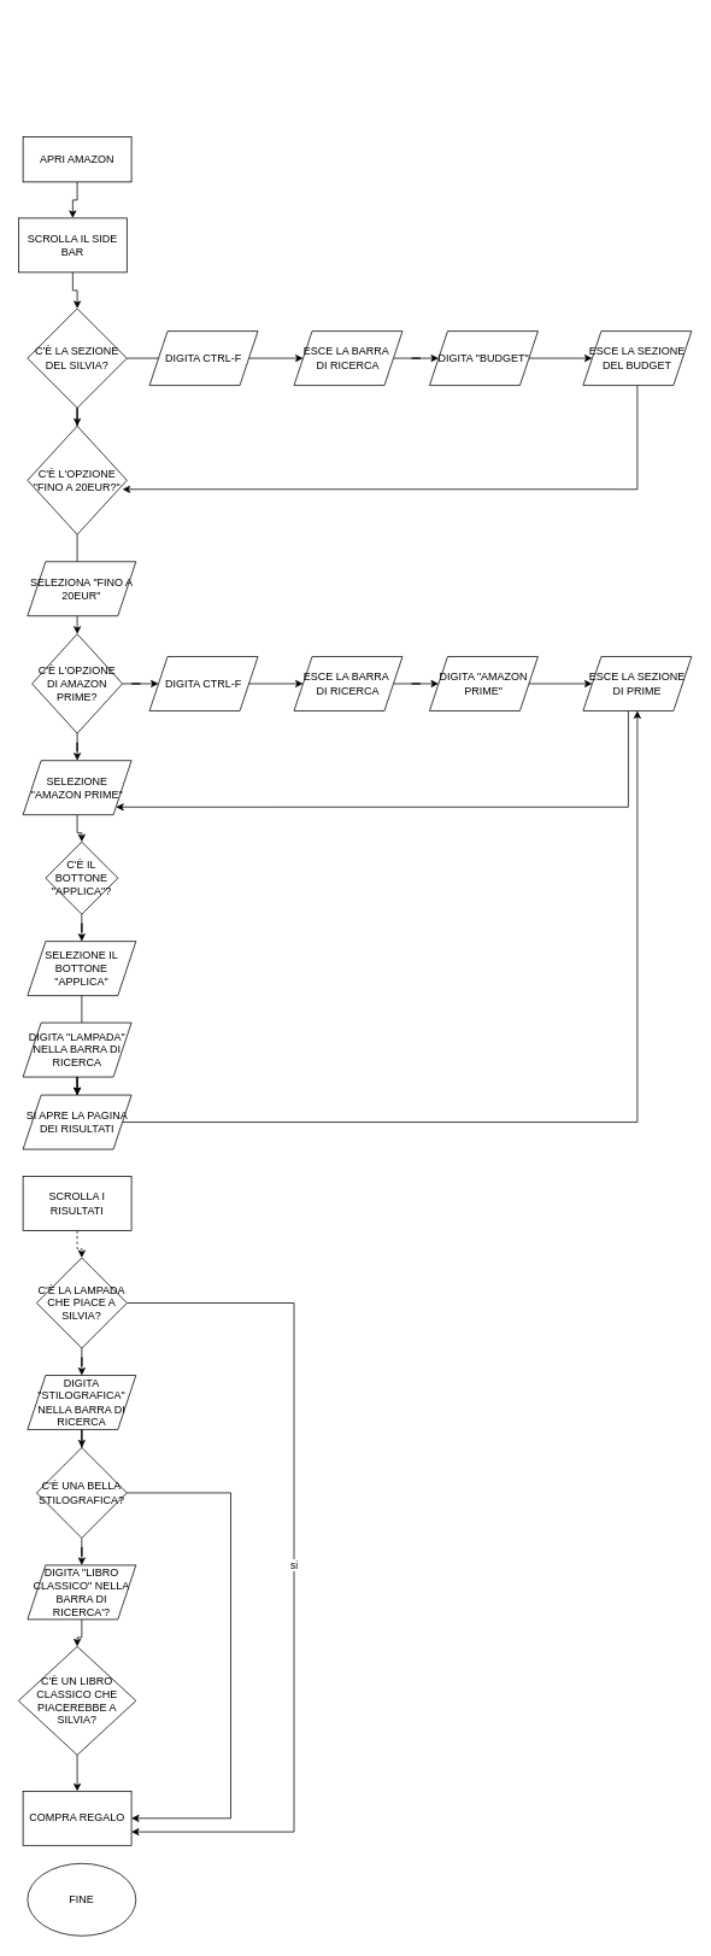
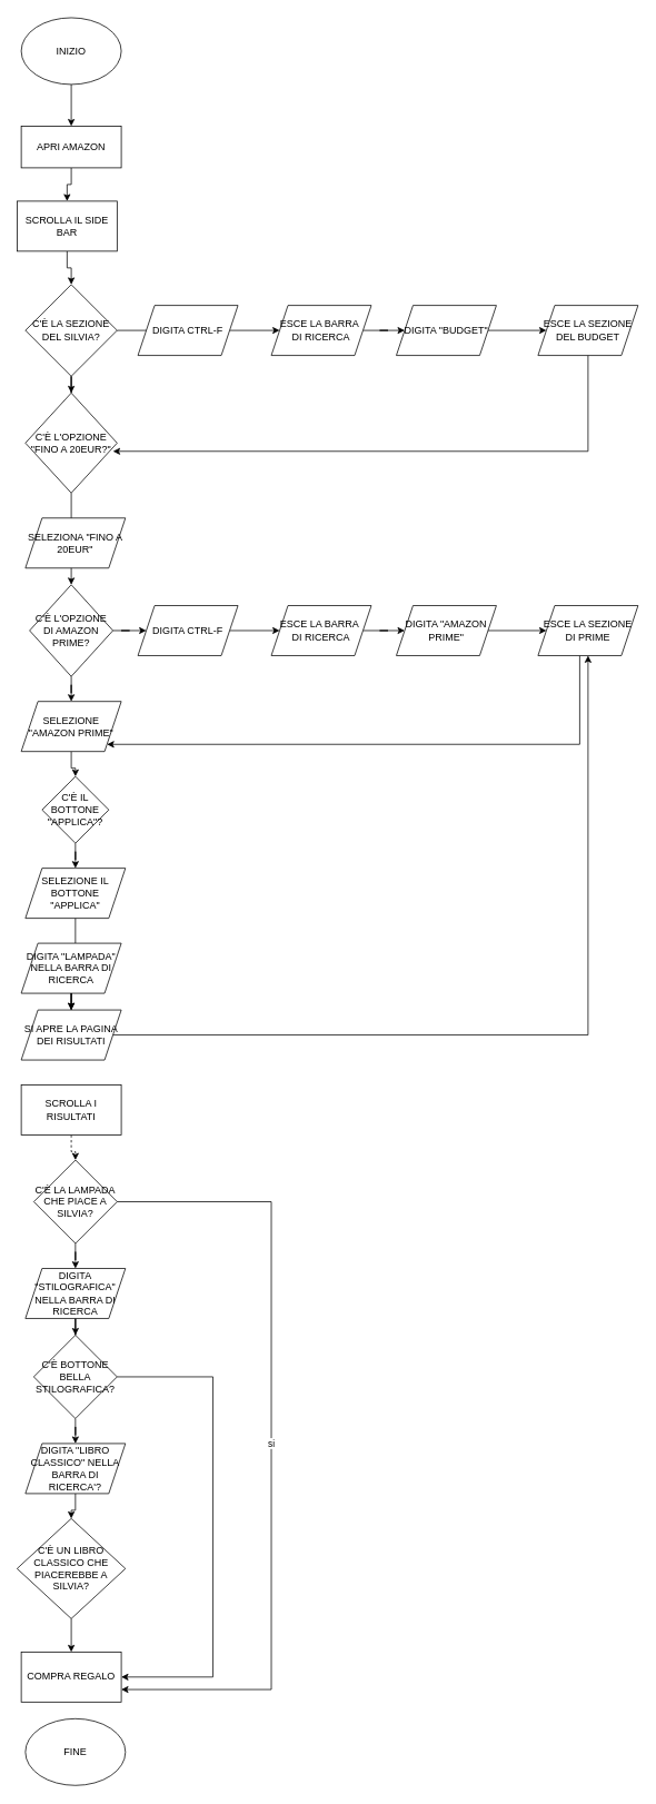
  <mxCell id="0" />
  <mxCell id="1" parent="0" />
+ <mxCell id="2" value="" style="edgeStyle=orthogonalEdgeStyle;rounded=0;orthogonalLoop=1;jettySize=auto;html=1;" edge="1" parent="1" source="3" target="5"><mxGeometry relative="1" as="geometry" /></mxCell>
+ <mxCell id="3" value="INIZIO" style="ellipse;whiteSpace=wrap;html=1;" vertex="1" parent="1"><mxGeometry x="25" y="20" width="120" height="80" as="geometry" /></mxCell>
  <mxCell id="4" value="" style="edgeStyle=orthogonalEdgeStyle;rounded=0;orthogonalLoop=1;jettySize=auto;html=1;" edge="1" parent="1" source="5" target="7"><mxGeometry relative="1" as="geometry" /></mxCell>
  <mxCell id="5" value="APRI AMAZON" style="rounded=0;whiteSpace=wrap;html=1;" vertex="1" parent="1"><mxGeometry x="25" y="150" width="120" height="50" as="geometry" /></mxCell>
  <mxCell id="6" value="" style="edgeStyle=orthogonalEdgeStyle;rounded=0;orthogonalLoop=1;jettySize=auto;html=1;" edge="1" parent="1" source="7" target="10"><mxGeometry relative="1" as="geometry" /></mxCell>
  <mxCell id="7" value="SCROLLA IL SIDE BAR" style="rounded=0;whiteSpace=wrap;html=1;" vertex="1" parent="1"><mxGeometry x="20" y="240" width="120" height="60" as="geometry" /></mxCell>
  <mxCell id="8" value="" style="edgeStyle=orthogonalEdgeStyle;rounded=0;orthogonalLoop=1;jettySize=auto;html=1;" edge="1" parent="1" source="10" target="12"><mxGeometry relative="1" as="geometry" /></mxCell>
  <mxCell id="9" value="" style="edgeStyle=orthogonalEdgeStyle;rounded=0;orthogonalLoop=1;jettySize=auto;html=1;" edge="1" parent="1" source="10"><mxGeometry relative="1" as="geometry"><mxPoint x="215" y="395" as="targetPoint" /></mxGeometry></mxCell>
  <mxCell id="10" value="C'È LA SEZIONE DEL SILVIA?" style="rhombus;whiteSpace=wrap;html=1;" vertex="1" parent="1"><mxGeometry x="30" y="340" width="110" height="110" as="geometry" /></mxCell>
  <mxCell id="11" value="SI" style="edgeStyle=orthogonalEdgeStyle;rounded=0;orthogonalLoop=1;jettySize=auto;html=1;" edge="1" parent="1" source="12" target="16"><mxGeometry relative="1" as="geometry" /></mxCell>
  <mxCell id="12" value="C'È L'OPZIONE &quot;FINO A 20EUR?&quot;" style="rhombus;whiteSpace=wrap;html=1;" vertex="1" parent="1"><mxGeometry x="30" y="470" width="110" height="120" as="geometry" /></mxCell>
  <mxCell id="13" value="SELEZIONA &quot;FINO A 20EUR&quot;" style="shape=parallelogram;perimeter=parallelogramPerimeter;whiteSpace=wrap;html=1;fixedSize=1;" vertex="1" parent="1"><mxGeometry x="30" y="620" width="120" height="60" as="geometry" /></mxCell>
  <mxCell id="14" value="" style="edgeStyle=orthogonalEdgeStyle;rounded=0;orthogonalLoop=1;jettySize=auto;html=1;" edge="1" parent="1" source="16" target="18"><mxGeometry relative="1" as="geometry" /></mxCell>
  <mxCell id="15" value="" style="edgeStyle=orthogonalEdgeStyle;rounded=0;orthogonalLoop=1;jettySize=auto;html=1;" edge="1" parent="1" source="16" target="52"><mxGeometry relative="1" as="geometry" /></mxCell>
  <mxCell id="16" value="C'È L'OPZIONE DI AMAZON PRIME?" style="rhombus;whiteSpace=wrap;html=1;" vertex="1" parent="1"><mxGeometry x="35" y="700" width="100" height="110" as="geometry" /></mxCell>
  <mxCell id="17" value="" style="edgeStyle=orthogonalEdgeStyle;rounded=0;orthogonalLoop=1;jettySize=auto;html=1;" edge="1" parent="1" source="18" target="20"><mxGeometry relative="1" as="geometry" /></mxCell>
  <mxCell id="18" value="SELEZIONE &quot;AMAZON PRIME&quot;" style="shape=parallelogram;perimeter=parallelogramPerimeter;whiteSpace=wrap;html=1;fixedSize=1;" vertex="1" parent="1"><mxGeometry x="25" y="840" width="120" height="60" as="geometry" /></mxCell>
  <mxCell id="19" value="" style="edgeStyle=orthogonalEdgeStyle;rounded=0;orthogonalLoop=1;jettySize=auto;html=1;" edge="1" parent="1" source="20" target="22"><mxGeometry relative="1" as="geometry" /></mxCell>
  <mxCell id="20" value="C'È IL BOTTONE &quot;APPLICA&quot;?" style="rhombus;whiteSpace=wrap;html=1;" vertex="1" parent="1"><mxGeometry x="50" y="930" width="80" height="80" as="geometry" /></mxCell>
  <mxCell id="21" value="" style="edgeStyle=orthogonalEdgeStyle;rounded=0;orthogonalLoop=1;jettySize=auto;html=1;" edge="1" parent="1" source="22" target="31"><mxGeometry relative="1" as="geometry" /></mxCell>
  <mxCell id="22" value="SELEZIONE IL BOTTONE &quot;APPLICA&quot;" style="shape=parallelogram;perimeter=parallelogramPerimeter;whiteSpace=wrap;html=1;fixedSize=1;" vertex="1" parent="1"><mxGeometry x="30" y="1040" width="120" height="60" as="geometry" /></mxCell>
  <mxCell id="23" value="" style="edgeStyle=orthogonalEdgeStyle;rounded=0;orthogonalLoop=1;jettySize=auto;html=1;" edge="1" parent="1" source="24" target="31"><mxGeometry relative="1" as="geometry" /></mxCell>
  <mxCell id="24" value="DIGITA &quot;LAMPADA&quot; NELLA BARRA DI RICERCA" style="shape=parallelogram;perimeter=parallelogramPerimeter;whiteSpace=wrap;html=1;fixedSize=1;" vertex="1" parent="1"><mxGeometry x="25" y="1130" width="120" height="60" as="geometry" /></mxCell>
  <mxCell id="25" value="" style="edgeStyle=orthogonalEdgeStyle;rounded=0;orthogonalLoop=1;jettySize=auto;html=1;" edge="1" parent="1" source="27" target="40"><mxGeometry relative="1" as="geometry" /></mxCell>
  <mxCell id="26" value="si" style="edgeStyle=orthogonalEdgeStyle;rounded=0;orthogonalLoop=1;jettySize=auto;html=1;entryX=1;entryY=0.75;entryDx=0;entryDy=0;" edge="1" parent="1" source="27" target="32"><mxGeometry relative="1" as="geometry"><Array as="points"><mxPoint x="325" y="1440" /><mxPoint x="325" y="2025" /></Array></mxGeometry></mxCell>
  <mxCell id="27" value="C'È LA LAMPADA CHE PIACE A SILVIA?" style="rhombus;whiteSpace=wrap;html=1;" vertex="1" parent="1"><mxGeometry x="40" y="1390" width="100" height="100" as="geometry" /></mxCell>
  <mxCell id="28" value="" style="edgeStyle=orthogonalEdgeStyle;rounded=0;orthogonalLoop=1;jettySize=auto;html=1;dashed=1;" edge="1" parent="1" source="29" target="27"><mxGeometry relative="1" as="geometry" /></mxCell>
  <mxCell id="29" value="SCROLLA I RISULTATI" style="rounded=0;whiteSpace=wrap;html=1;" vertex="1" parent="1"><mxGeometry x="25" y="1300" width="120" height="60" as="geometry" /></mxCell>
  <mxCell id="30" value="" style="edgeStyle=orthogonalEdgeStyle;rounded=0;orthogonalLoop=1;jettySize=auto;html=1;" edge="1" parent="1" source="31" target="58"><mxGeometry relative="1" as="geometry" /></mxCell>
  <mxCell id="31" value="SI APRE LA PAGINA DEI RISULTATI" style="shape=parallelogram;perimeter=parallelogramPerimeter;whiteSpace=wrap;html=1;fixedSize=1;" vertex="1" parent="1"><mxGeometry x="25" y="1210" width="120" height="60" as="geometry" /></mxCell>
  <mxCell id="32" value="COMPRA REGALO" style="rounded=0;whiteSpace=wrap;html=1;" vertex="1" parent="1"><mxGeometry x="25" y="1980" width="120" height="60" as="geometry" /></mxCell>
  <mxCell id="33" value="FINE" style="ellipse;whiteSpace=wrap;html=1;" vertex="1" parent="1"><mxGeometry x="30" y="2060" width="120" height="80" as="geometry" /></mxCell>
  <mxCell id="34" value="" style="edgeStyle=orthogonalEdgeStyle;rounded=0;orthogonalLoop=1;jettySize=auto;html=1;" edge="1" parent="1" source="36" target="42"><mxGeometry relative="1" as="geometry" /></mxCell>
  <mxCell id="35" style="edgeStyle=orthogonalEdgeStyle;rounded=0;orthogonalLoop=1;jettySize=auto;html=1;entryX=1;entryY=0.5;entryDx=0;entryDy=0;" edge="1" parent="1" source="36" target="32"><mxGeometry relative="1" as="geometry"><Array as="points"><mxPoint x="255" y="1650" /><mxPoint x="255" y="2010" /></Array></mxGeometry></mxCell>
- <mxCell id="36" value="C'È UNA BELLA STILOGRAFICA?" style="rhombus;whiteSpace=wrap;html=1;" vertex="1" parent="1"><mxGeometry x="40" y="1600" width="100" height="100" as="geometry" /></mxCell>
+ <mxCell id="36" value="C'È BOTTONE BELLA STILOGRAFICA?" style="rhombus;whiteSpace=wrap;html=1;" vertex="1" parent="1"><mxGeometry x="40" y="1600" width="100" height="100" as="geometry" /></mxCell>
  <mxCell id="37" value="" style="edgeStyle=orthogonalEdgeStyle;rounded=0;orthogonalLoop=1;jettySize=auto;html=1;" edge="1" parent="1" source="38" target="32"><mxGeometry relative="1" as="geometry" /></mxCell>
  <mxCell id="38" value="C'È UN LIBRO CLASSICO CHE PIACEREBBE A SILVIA?" style="rhombus;whiteSpace=wrap;html=1;" vertex="1" parent="1"><mxGeometry x="20" y="1820" width="130" height="120" as="geometry" /></mxCell>
  <mxCell id="39" value="" style="edgeStyle=orthogonalEdgeStyle;rounded=0;orthogonalLoop=1;jettySize=auto;html=1;" edge="1" parent="1" source="40" target="36"><mxGeometry relative="1" as="geometry" /></mxCell>
  <mxCell id="40" value="DIGITA &quot;STILOGRAFICA&quot; NELLA BARRA DI RICERCA" style="shape=parallelogram;perimeter=parallelogramPerimeter;whiteSpace=wrap;html=1;fixedSize=1;" vertex="1" parent="1"><mxGeometry x="30" y="1520" width="120" height="60" as="geometry" /></mxCell>
  <mxCell id="41" value="" style="edgeStyle=orthogonalEdgeStyle;rounded=0;orthogonalLoop=1;jettySize=auto;html=1;" edge="1" parent="1" source="42" target="38"><mxGeometry relative="1" as="geometry" /></mxCell>
  <mxCell id="42" value="DIGITA &quot;LIBRO CLASSICO&quot; NELLA BARRA DI RICERCA'?" style="shape=parallelogram;perimeter=parallelogramPerimeter;whiteSpace=wrap;html=1;fixedSize=1;" vertex="1" parent="1"><mxGeometry x="30" y="1730" width="120" height="60" as="geometry" /></mxCell>
  <mxCell id="43" value="" style="edgeStyle=orthogonalEdgeStyle;rounded=0;orthogonalLoop=1;jettySize=auto;html=1;" edge="1" parent="1" source="44" target="46"><mxGeometry relative="1" as="geometry" /></mxCell>
  <mxCell id="44" value="DIGITA CTRL-F" style="shape=parallelogram;perimeter=parallelogramPerimeter;whiteSpace=wrap;html=1;fixedSize=1;" vertex="1" parent="1"><mxGeometry x="165" y="365" width="120" height="60" as="geometry" /></mxCell>
  <mxCell id="45" value="" style="edgeStyle=orthogonalEdgeStyle;rounded=0;orthogonalLoop=1;jettySize=auto;html=1;" edge="1" parent="1" source="46" target="48"><mxGeometry relative="1" as="geometry" /></mxCell>
  <mxCell id="46" value="ESCE LA BARRA&amp;nbsp; &lt;br&gt;DI RICERCA" style="shape=parallelogram;perimeter=parallelogramPerimeter;whiteSpace=wrap;html=1;fixedSize=1;" vertex="1" parent="1"><mxGeometry x="325" y="365" width="120" height="60" as="geometry" /></mxCell>
  <mxCell id="47" value="" style="edgeStyle=orthogonalEdgeStyle;rounded=0;orthogonalLoop=1;jettySize=auto;html=1;" edge="1" parent="1" source="48" target="50"><mxGeometry relative="1" as="geometry" /></mxCell>
  <mxCell id="48" value="DIGITA &quot;BUDGET&quot;" style="shape=parallelogram;perimeter=parallelogramPerimeter;whiteSpace=wrap;html=1;fixedSize=1;" vertex="1" parent="1"><mxGeometry x="475" y="365" width="120" height="60" as="geometry" /></mxCell>
  <mxCell id="49" style="edgeStyle=orthogonalEdgeStyle;rounded=0;orthogonalLoop=1;jettySize=auto;html=1;entryX=0.955;entryY=0.583;entryDx=0;entryDy=0;entryPerimeter=0;" edge="1" parent="1" source="50" target="12"><mxGeometry relative="1" as="geometry"><Array as="points"><mxPoint x="705" y="540" /></Array></mxGeometry></mxCell>
  <mxCell id="50" value="ESCE LA SEZIONE DEL BUDGET" style="shape=parallelogram;perimeter=parallelogramPerimeter;whiteSpace=wrap;html=1;fixedSize=1;" vertex="1" parent="1"><mxGeometry x="645" y="365" width="120" height="60" as="geometry" /></mxCell>
  <mxCell id="51" value="" style="edgeStyle=orthogonalEdgeStyle;rounded=0;orthogonalLoop=1;jettySize=auto;html=1;" edge="1" parent="1" source="52" target="54"><mxGeometry relative="1" as="geometry" /></mxCell>
  <mxCell id="52" value="DIGITA CTRL-F" style="shape=parallelogram;perimeter=parallelogramPerimeter;whiteSpace=wrap;html=1;fixedSize=1;" vertex="1" parent="1"><mxGeometry x="165" y="725" width="120" height="60" as="geometry" /></mxCell>
  <mxCell id="53" value="" style="edgeStyle=orthogonalEdgeStyle;rounded=0;orthogonalLoop=1;jettySize=auto;html=1;" edge="1" parent="1" source="54" target="56"><mxGeometry relative="1" as="geometry" /></mxCell>
  <mxCell id="54" value="ESCE LA BARRA&amp;nbsp; &lt;br&gt;DI RICERCA" style="shape=parallelogram;perimeter=parallelogramPerimeter;whiteSpace=wrap;html=1;fixedSize=1;" vertex="1" parent="1"><mxGeometry x="325" y="725" width="120" height="60" as="geometry" /></mxCell>
  <mxCell id="55" value="" style="edgeStyle=orthogonalEdgeStyle;rounded=0;orthogonalLoop=1;jettySize=auto;html=1;" edge="1" parent="1" source="56" target="58"><mxGeometry relative="1" as="geometry" /></mxCell>
  <mxCell id="56" value="DIGITA &quot;AMAZON PRIME&quot;" style="shape=parallelogram;perimeter=parallelogramPerimeter;whiteSpace=wrap;html=1;fixedSize=1;" vertex="1" parent="1"><mxGeometry x="475" y="725" width="120" height="60" as="geometry" /></mxCell>
  <mxCell id="57" style="edgeStyle=orthogonalEdgeStyle;rounded=0;orthogonalLoop=1;jettySize=auto;html=1;entryX=1;entryY=1;entryDx=0;entryDy=0;" edge="1" parent="1" source="58" target="18"><mxGeometry relative="1" as="geometry"><Array as="points"><mxPoint x="695" y="891" /></Array></mxGeometry></mxCell>
  <mxCell id="58" value="ESCE LA SEZIONE DI PRIME" style="shape=parallelogram;perimeter=parallelogramPerimeter;whiteSpace=wrap;html=1;fixedSize=1;" vertex="1" parent="1"><mxGeometry x="645" y="725" width="120" height="60" as="geometry" /></mxCell>
